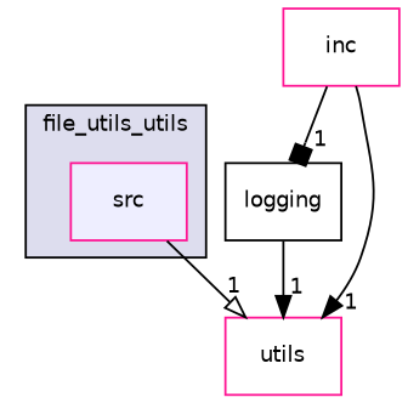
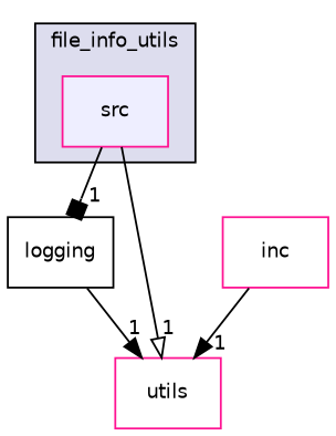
  digraph {
    compound=true
    node [color=deeppink fillcolor=white fontname=Helvetica fontsize=10 shape=box style=filled]
    edge [arrowhead=normal headlabel=1 labeldistance=1.5 labelfontname=Helvetica labelfontsize=10]
    n1 [fillcolor="#eeeeff" label=src pencolor=black]
    n2 [color=black label=logging]
    n3 [label=utils]
    n4 [label=inc fillcolor="" style=""]
    subgraph cluster_1 {
      bgcolor="#ddddee"
      fontname=Helvetica
      fontsize=10
-     label=file_utils_utils
+     label=file_info_utils
      pencolor=black
      n1
    }
-   n4 -> n2 [arrowhead=box]
+   n1 -> n2 [arrowhead=box]
    n1 -> n3 [arrowhead=onormal]
    n2 -> n3
    n4 -> n3
  }
